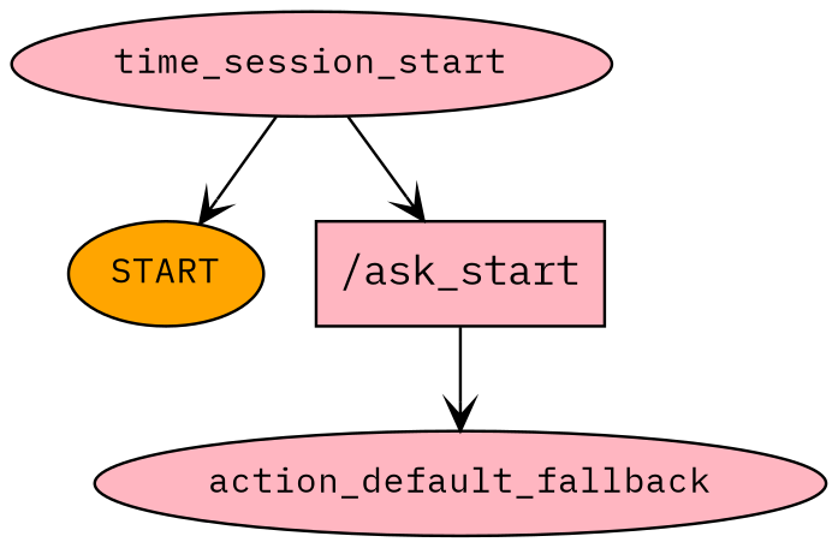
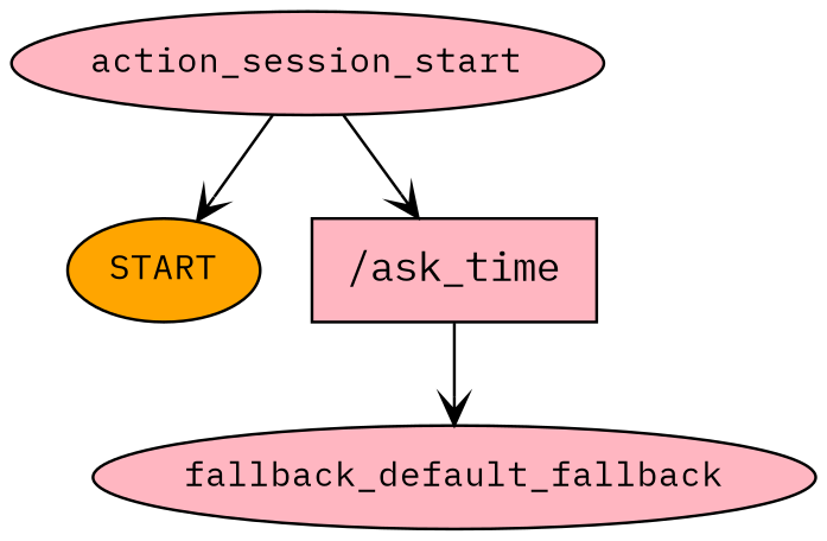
  digraph {
    fontname="IBM Plex Mono"
    node [fillcolor=lightpink fontname="IBM Plex Mono" fontsize=12 style=filled]
    edge [arrowhead=vee fontname="IBM Plex Mono"]
    n1 [fillcolor=orange label=START]
-   n2 [label=time_session_start]
-   n3 [label="/ask_start" shape=rect fontsize=""]
-   n4 [label=action_default_fallback]
+   n2 [label=action_session_start]
+   n3 [label="/ask_time" shape=rect fontsize=""]
+   n4 [label=fallback_default_fallback]
    n2 -> n1
    n2 -> n3
    n3 -> n4
  }
